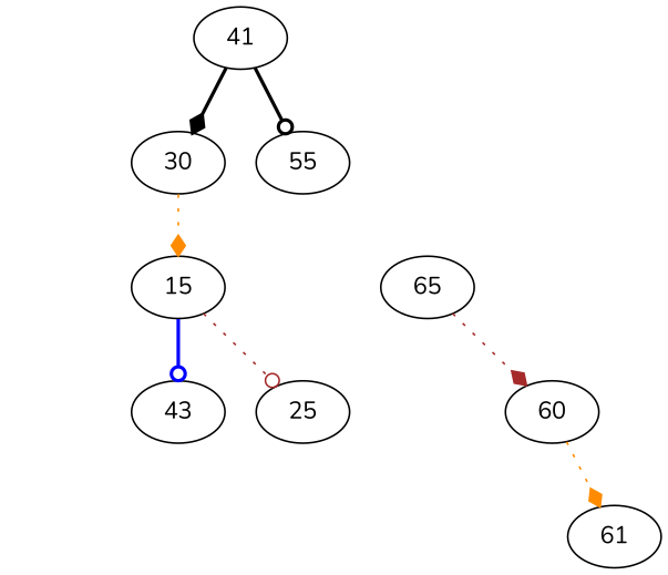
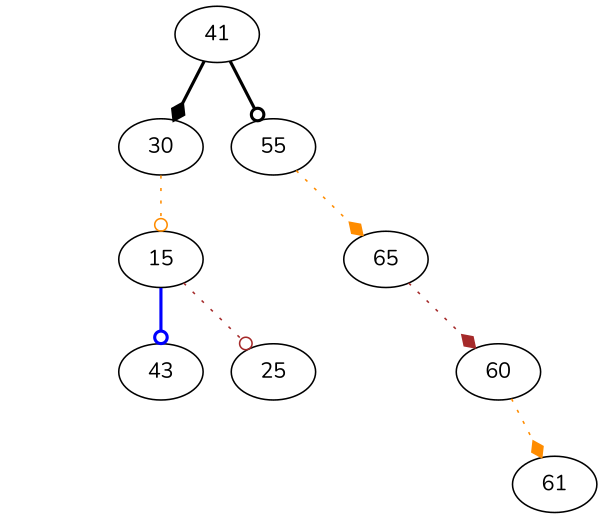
  digraph {
    fontname=Nunito
    node [fontname=Nunito ordering=out]
    edge [fontname=Nunito style=invis]
    X1 [style=invis]
    X2 [style=invis]
    X3 [style=invis]
    X4 [style=invis]
    X5 [style=invis]
    41
    30
    55
    15
    65
    43
    25
    60
    n14 [label=61]
    41 -> 30 [arrowhead=diamond color=black style=bold]
    41 -> 55 [arrowhead=odot color=black style=bold]
    30 -> X1
-   30 -> 15 [arrowhead=diamond color=darkorange style=dotted]
+   30 -> 15 [arrowhead=odot color=darkorange style=dotted]
    55 -> X3
+   55 -> 65 [arrowhead=diamond color=darkorange style=dotted]
    15 -> X2
    15 -> 43 [arrowhead=odot color=blue style=bold]
    15 -> 25 [arrowhead=odot color=brown style=dotted]
    65 -> X4
    65 -> 60 [arrowhead=diamond color=brown style=dotted]
    60 -> X5
    60 -> n14 [arrowhead=diamond color=darkorange style=dotted]
  }
